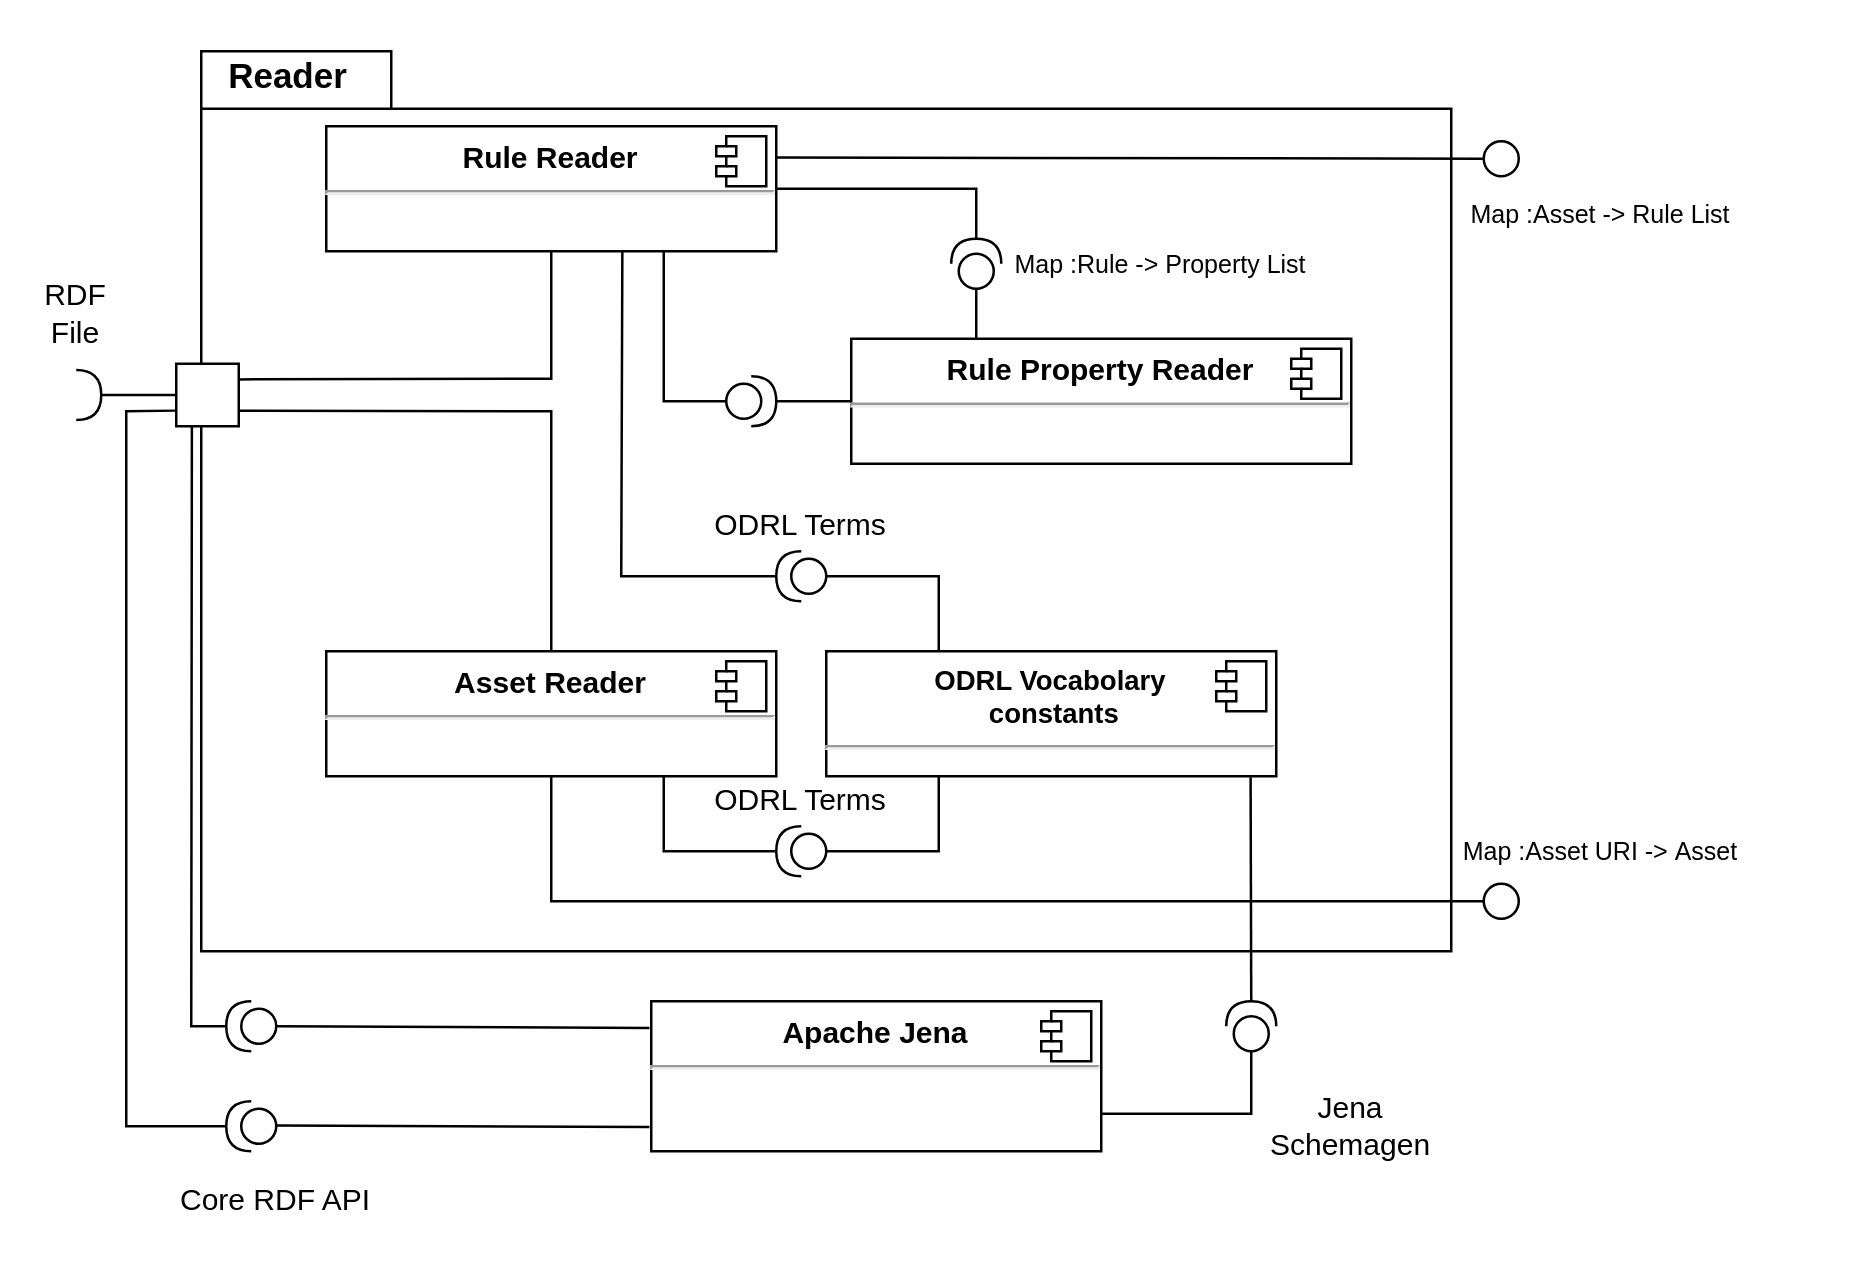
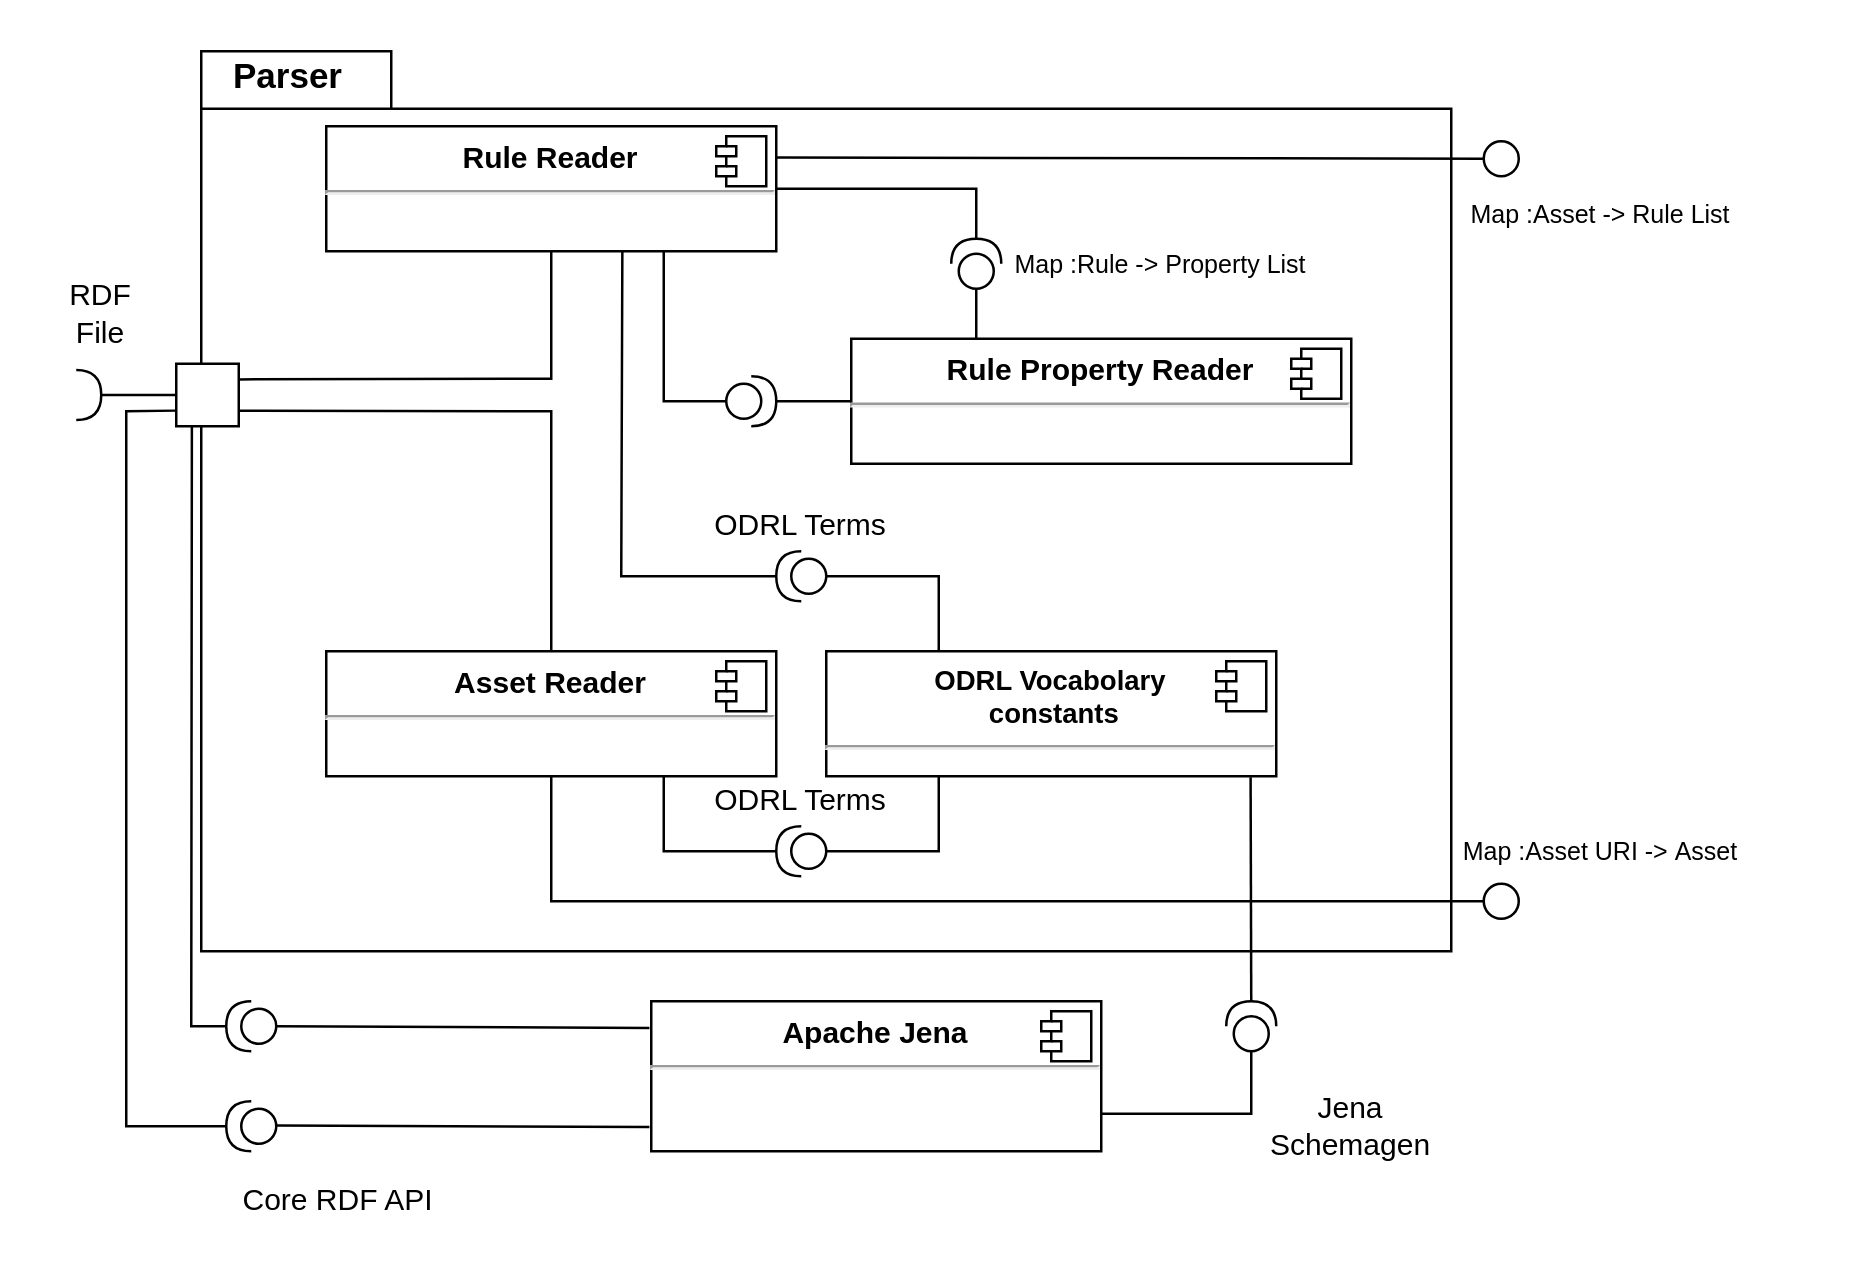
  <mxCell id="0" />
  <mxCell id="1" parent="0" />
  <mxCell id="2" value="" style="shape=folder;fontStyle=1;spacingTop=10;tabWidth=76;tabHeight=23;tabPosition=left;html=1;rounded=0;shadow=0;comic=0;labelBackgroundColor=none;strokeWidth=1;fillColor=none;fontFamily=Verdana;fontSize=10;align=center;" parent="1" vertex="1"><mxGeometry x="80" y="20" width="500" height="360" as="geometry" /></mxCell>
  <mxCell id="3" value="&lt;p style=&quot;margin: 0px ; margin-top: 6px ; text-align: center&quot;&gt;&lt;b&gt;Rule Reader&lt;/b&gt;&lt;/p&gt;&lt;hr&gt;&lt;p style=&quot;margin: 0px ; margin-left: 8px&quot;&gt;&lt;br&gt;&lt;/p&gt;" style="align=left;overflow=fill;html=1;dropTarget=0;" vertex="1" parent="1"><mxGeometry x="130" y="50" width="180" height="50" as="geometry" /></mxCell>
  <mxCell id="4" value="" style="shape=component;jettyWidth=8;jettyHeight=4;" vertex="1" parent="3"><mxGeometry x="1" width="20" height="20" relative="1" as="geometry"><mxPoint x="-24" y="4" as="offset" /></mxGeometry></mxCell>
  <mxCell id="5" value="" style="whiteSpace=wrap;html=1;aspect=fixed;" vertex="1" parent="1"><mxGeometry x="70" y="145" width="25" height="25" as="geometry" /></mxCell>
  <mxCell id="6" value="" style="endArrow=none;html=1;strokeColor=#000000;rounded=0;exitX=1;exitY=0.25;exitDx=0;exitDy=0;" edge="1" parent="1" source="5" target="3"><mxGeometry width="50" height="50" relative="1" as="geometry"><mxPoint x="180" y="160" as="sourcePoint" /><mxPoint x="230" y="180" as="targetPoint" /><Array as="points"><mxPoint x="220" y="151" /></Array></mxGeometry></mxCell>
  <mxCell id="7" value="&lt;p style=&quot;margin: 0px ; margin-top: 6px ; text-align: center&quot;&gt;&lt;b&gt;Asset Reader&lt;/b&gt;&lt;/p&gt;&lt;hr&gt;&lt;p style=&quot;margin: 0px ; margin-left: 8px&quot;&gt;&lt;br&gt;&lt;/p&gt;" style="align=left;overflow=fill;html=1;dropTarget=0;" vertex="1" parent="1"><mxGeometry x="130" y="260" width="180" height="50" as="geometry" /></mxCell>
  <mxCell id="8" value="" style="shape=component;jettyWidth=8;jettyHeight=4;" vertex="1" parent="7"><mxGeometry x="1" width="20" height="20" relative="1" as="geometry"><mxPoint x="-24" y="4" as="offset" /></mxGeometry></mxCell>
  <mxCell id="9" value="" style="endArrow=none;html=1;strokeColor=#000000;rounded=0;exitX=1;exitY=0.75;exitDx=0;exitDy=0;" edge="1" parent="1" source="5" target="7"><mxGeometry width="50" height="50" relative="1" as="geometry"><mxPoint x="160" y="220" as="sourcePoint" /><mxPoint x="230" y="110" as="targetPoint" /><Array as="points"><mxPoint x="220" y="164" /></Array></mxGeometry></mxCell>
  <mxCell id="10" value="&lt;p style=&quot;margin: 0px ; margin-top: 6px ; text-align: center&quot;&gt;&lt;b&gt;Rule Property Reader&lt;/b&gt;&lt;/p&gt;&lt;hr&gt;&lt;p style=&quot;margin: 0px ; margin-left: 8px&quot;&gt;&lt;br&gt;&lt;/p&gt;" style="align=left;overflow=fill;html=1;dropTarget=0;" vertex="1" parent="1"><mxGeometry x="340" y="135" width="200" height="50" as="geometry" /></mxCell>
  <mxCell id="11" value="" style="shape=component;jettyWidth=8;jettyHeight=4;" vertex="1" parent="10"><mxGeometry x="1" width="20" height="20" relative="1" as="geometry"><mxPoint x="-24" y="4" as="offset" /></mxGeometry></mxCell>
- <mxCell id="12" value="RDF File" style="text;html=1;strokeColor=none;fillColor=none;align=center;verticalAlign=middle;whiteSpace=wrap;rounded=0;" vertex="1" parent="1"><mxGeometry x="10" y="115" width="40" height="20" as="geometry" /></mxCell>
+ <mxCell id="12" value="RDF File" style="text;html=1;strokeColor=none;fillColor=none;align=center;verticalAlign=middle;whiteSpace=wrap;rounded=0;" vertex="1" parent="1"><mxGeometry y="115" width="40" height="20" as="geometry" x="20" /></mxCell>
  <mxCell id="13" value="" style="shape=requiredInterface;html=1;verticalLabelPosition=bottom;" vertex="1" parent="1"><mxGeometry x="30" y="147.5" width="10" height="20" as="geometry" /></mxCell>
  <mxCell id="14" value="" style="endArrow=none;html=1;strokeColor=#000000;entryX=0;entryY=0.5;entryDx=0;entryDy=0;exitX=1;exitY=0.5;exitDx=0;exitDy=0;exitPerimeter=0;" edge="1" parent="1" source="13" target="5"><mxGeometry width="50" height="50" relative="1" as="geometry"><mxPoint x="40" y="270" as="sourcePoint" /><mxPoint x="90" y="220" as="targetPoint" /></mxGeometry></mxCell>
  <mxCell id="15" value="" style="endArrow=none;html=1;strokeColor=#000000;entryX=0.75;entryY=1;entryDx=0;entryDy=0;exitX=0;exitY=0.5;exitDx=0;exitDy=0;exitPerimeter=0;rounded=0;" edge="1" parent="1" source="16" target="3"><mxGeometry width="50" height="50" relative="1" as="geometry"><mxPoint x="260" y="140" as="sourcePoint" /><mxPoint x="310" y="90" as="targetPoint" /><Array as="points"><mxPoint x="265" y="160" /></Array></mxGeometry></mxCell>
  <mxCell id="16" value="" style="shape=providedRequiredInterface;html=1;verticalLabelPosition=bottom;" vertex="1" parent="1"><mxGeometry x="290" y="150" width="20" height="20" as="geometry" /></mxCell>
  <mxCell id="17" value="" style="endArrow=none;html=1;strokeColor=#000000;entryX=0;entryY=0.5;entryDx=0;entryDy=0;exitX=1;exitY=0.5;exitDx=0;exitDy=0;exitPerimeter=0;rounded=0;" edge="1" parent="1" source="16" target="10"><mxGeometry width="50" height="50" relative="1" as="geometry"><mxPoint x="300" y="170" as="sourcePoint" /><mxPoint x="275" y="110" as="targetPoint" /><Array as="points" /></mxGeometry></mxCell>
  <mxCell id="18" value="" style="shape=providedRequiredInterface;html=1;verticalLabelPosition=bottom;rotation=-90;" vertex="1" parent="1"><mxGeometry x="380" y="95" width="20" height="20" as="geometry" /></mxCell>
  <mxCell id="19" value="" style="endArrow=none;html=1;strokeColor=#000000;entryX=0;entryY=0.5;entryDx=0;entryDy=0;entryPerimeter=0;exitX=0.25;exitY=0;exitDx=0;exitDy=0;" edge="1" parent="1" source="10" target="18"><mxGeometry width="50" height="50" relative="1" as="geometry"><mxPoint x="374" y="140" as="sourcePoint" /><mxPoint x="410" y="240" as="targetPoint" /></mxGeometry></mxCell>
  <mxCell id="20" value="" style="endArrow=none;html=1;strokeColor=#000000;entryX=1;entryY=0.5;entryDx=0;entryDy=0;exitX=1;exitY=0.5;exitDx=0;exitDy=0;exitPerimeter=0;rounded=0;" edge="1" parent="1" source="18" target="3"><mxGeometry width="50" height="50" relative="1" as="geometry"><mxPoint x="310" y="180" as="sourcePoint" /><mxPoint x="285" y="120" as="targetPoint" /><Array as="points"><mxPoint x="390" y="75" /></Array></mxGeometry></mxCell>
  <mxCell id="21" value="&lt;font style=&quot;font-size: 10px&quot;&gt;Map :Rule -&amp;gt; Property List&lt;/font&gt;" style="text;html=1;strokeColor=none;fillColor=none;align=center;verticalAlign=middle;whiteSpace=wrap;rounded=0;" vertex="1" parent="1"><mxGeometry x="384" y="95" width="160" height="20" as="geometry" /></mxCell>
  <mxCell id="22" value="&lt;p style=&quot;margin: 6px 0px 0px ; text-align: center ; font-size: 11px&quot;&gt;&lt;b&gt;&lt;font style=&quot;font-size: 11px&quot;&gt;ODRL Vocabolary&lt;br&gt;&amp;nbsp;constants&lt;/font&gt;&lt;/b&gt;&lt;/p&gt;&lt;hr style=&quot;font-size: 11px&quot;&gt;&lt;p style=&quot;margin: 0px 0px 0px 8px ; font-size: 11px&quot;&gt;&lt;br&gt;&lt;/p&gt;" style="align=left;overflow=fill;html=1;dropTarget=0;" vertex="1" parent="1"><mxGeometry x="330" y="260" width="180" height="50" as="geometry" /></mxCell>
  <mxCell id="23" value="" style="shape=component;jettyWidth=8;jettyHeight=4;" vertex="1" parent="22"><mxGeometry x="1" width="20" height="20" relative="1" as="geometry"><mxPoint x="-24" y="4" as="offset" /></mxGeometry></mxCell>
  <mxCell id="24" value="ODRL Terms" style="text;html=1;strokeColor=none;fillColor=none;align=center;verticalAlign=middle;whiteSpace=wrap;rounded=0;" vertex="1" parent="1"><mxGeometry x="280" y="310" width="80" height="20" as="geometry" /></mxCell>
  <mxCell id="25" value="" style="endArrow=none;html=1;strokeColor=#000000;entryX=0.25;entryY=1;entryDx=0;entryDy=0;exitX=0;exitY=0.5;exitDx=0;exitDy=0;exitPerimeter=0;rounded=0;" edge="1" parent="1" source="26" target="22"><mxGeometry width="50" height="50" relative="1" as="geometry"><mxPoint x="320" y="380" as="sourcePoint" /><mxPoint x="370" y="330" as="targetPoint" /><Array as="points"><mxPoint x="375" y="340" /></Array></mxGeometry></mxCell>
  <mxCell id="26" value="" style="shape=providedRequiredInterface;html=1;verticalLabelPosition=bottom;rotation=-180;" vertex="1" parent="1"><mxGeometry x="310" y="330" width="20" height="20" as="geometry" /></mxCell>
  <mxCell id="27" value="" style="endArrow=none;html=1;strokeColor=#000000;entryX=0.75;entryY=1;entryDx=0;entryDy=0;exitX=1;exitY=0.5;exitDx=0;exitDy=0;exitPerimeter=0;rounded=0;" edge="1" parent="1" source="26" target="7"><mxGeometry width="50" height="50" relative="1" as="geometry"><mxPoint x="340" y="350" as="sourcePoint" /><mxPoint x="395" y="320" as="targetPoint" /><Array as="points"><mxPoint x="265" y="340" /></Array></mxGeometry></mxCell>
  <mxCell id="28" value="" style="shape=providedRequiredInterface;html=1;verticalLabelPosition=bottom;rotation=-180;" vertex="1" parent="1"><mxGeometry x="310" y="220" width="20" height="20" as="geometry" /></mxCell>
  <mxCell id="29" value="" style="endArrow=none;html=1;strokeColor=#000000;entryX=0.25;entryY=0;entryDx=0;entryDy=0;exitX=0;exitY=0.5;exitDx=0;exitDy=0;exitPerimeter=0;rounded=0;" edge="1" parent="1" source="28" target="22"><mxGeometry width="50" height="50" relative="1" as="geometry"><mxPoint x="340" y="350" as="sourcePoint" /><mxPoint x="395" y="320" as="targetPoint" /><Array as="points"><mxPoint x="375" y="230" /></Array></mxGeometry></mxCell>
  <mxCell id="30" value="ODRL Terms" style="text;html=1;strokeColor=none;fillColor=none;align=center;verticalAlign=middle;whiteSpace=wrap;rounded=0;" vertex="1" parent="1"><mxGeometry x="280" y="200" width="80" height="20" as="geometry" /></mxCell>
  <mxCell id="31" value="" style="endArrow=none;html=1;strokeColor=#000000;entryX=1;entryY=0.5;entryDx=0;entryDy=0;entryPerimeter=0;exitX=0.658;exitY=0.997;exitDx=0;exitDy=0;exitPerimeter=0;rounded=0;" edge="1" parent="1" source="3" target="28"><mxGeometry width="50" height="50" relative="1" as="geometry"><mxPoint x="240" y="240" as="sourcePoint" /><mxPoint x="290" y="190" as="targetPoint" /><Array as="points"><mxPoint x="248" y="230" /></Array></mxGeometry></mxCell>
- <mxCell id="32" value="&lt;b&gt;&lt;font style=&quot;font-size: 14px&quot;&gt;Reader&lt;/font&gt;&lt;/b&gt;" style="text;html=1;strokeColor=none;fillColor=none;align=center;verticalAlign=middle;whiteSpace=wrap;rounded=0;" vertex="1" parent="1"><mxGeometry x="80" y="20" width="70" height="20" as="geometry" /></mxCell>
+ <mxCell id="32" value="&lt;b&gt;&lt;font style=&quot;font-size: 14px&quot;&gt;Parser&lt;/font&gt;&lt;/b&gt;" style="text;html=1;strokeColor=none;fillColor=none;align=center;verticalAlign=middle;whiteSpace=wrap;rounded=0;" vertex="1" parent="1"><mxGeometry x="80" y="20" width="70" height="20" as="geometry" /></mxCell>
  <mxCell id="33" value="&lt;p style=&quot;margin: 0px ; margin-top: 6px ; text-align: center&quot;&gt;&lt;b&gt;Apache Jena&lt;/b&gt;&lt;/p&gt;&lt;hr&gt;&lt;p style=&quot;margin: 0px ; margin-left: 8px&quot;&gt;&lt;br&gt;&lt;/p&gt;" style="align=left;overflow=fill;html=1;dropTarget=0;" vertex="1" parent="1"><mxGeometry x="260" y="400" width="180" height="60" as="geometry" /></mxCell>
  <mxCell id="34" value="" style="shape=component;jettyWidth=8;jettyHeight=4;" vertex="1" parent="33"><mxGeometry x="1" width="20" height="20" relative="1" as="geometry"><mxPoint x="-24" y="4" as="offset" /></mxGeometry></mxCell>
  <mxCell id="35" value="" style="endArrow=none;html=1;strokeColor=#000000;entryX=0;entryY=0.75;entryDx=0;entryDy=0;exitX=1;exitY=0.5;exitDx=0;exitDy=0;exitPerimeter=0;rounded=0;" edge="1" parent="1" source="39" target="5"><mxGeometry width="50" height="50" relative="1" as="geometry"><mxPoint x="85" y="450" as="sourcePoint" /><mxPoint x="90" y="280" as="targetPoint" /><Array as="points"><mxPoint x="50" y="450" /><mxPoint x="50" y="164" /></Array></mxGeometry></mxCell>
  <mxCell id="36" value="" style="endArrow=none;html=1;strokeColor=#000000;exitX=1;exitY=0.5;exitDx=0;exitDy=0;exitPerimeter=0;entryX=0.25;entryY=1;entryDx=0;entryDy=0;rounded=0;" edge="1" parent="1" source="38" target="5"><mxGeometry width="50" height="50" relative="1" as="geometry"><mxPoint x="85" y="410" as="sourcePoint" /><mxPoint x="70" y="170" as="targetPoint" /><Array as="points"><mxPoint x="76" y="410" /></Array></mxGeometry></mxCell>
- <mxCell id="37" value="Core RDF API" style="text;html=1;strokeColor=none;fillColor=none;align=center;verticalAlign=middle;whiteSpace=wrap;rounded=0;" vertex="1" parent="1"><mxGeometry x="70" y="470" width="80" height="20" as="geometry" /></mxCell>
+ <mxCell id="37" value="Core RDF API" style="text;html=1;strokeColor=none;fillColor=none;align=center;verticalAlign=middle;whiteSpace=wrap;rounded=0;" vertex="1" parent="1"><mxGeometry x="95" y="470" width="80" height="20" as="geometry" /></mxCell>
  <mxCell id="38" value="" style="shape=providedRequiredInterface;html=1;verticalLabelPosition=bottom;rotation=-180;" vertex="1" parent="1"><mxGeometry x="90" y="400" width="20" height="20" as="geometry" /></mxCell>
  <mxCell id="39" value="" style="shape=providedRequiredInterface;html=1;verticalLabelPosition=bottom;rotation=-180;" vertex="1" parent="1"><mxGeometry x="90" y="440" width="20" height="20" as="geometry" /></mxCell>
  <mxCell id="40" value="" style="endArrow=none;html=1;strokeColor=#000000;entryX=-0.004;entryY=0.178;entryDx=0;entryDy=0;exitX=0;exitY=0.5;exitDx=0;exitDy=0;exitPerimeter=0;entryPerimeter=0;" edge="1" parent="1" source="38" target="33"><mxGeometry width="50" height="50" relative="1" as="geometry"><mxPoint x="120" y="460" as="sourcePoint" /><mxPoint x="170" y="410" as="targetPoint" /></mxGeometry></mxCell>
  <mxCell id="41" value="" style="endArrow=none;html=1;strokeColor=#000000;entryX=-0.004;entryY=0.178;entryDx=0;entryDy=0;exitX=0;exitY=0.5;exitDx=0;exitDy=0;exitPerimeter=0;entryPerimeter=0;" edge="1" parent="1"><mxGeometry width="50" height="50" relative="1" as="geometry"><mxPoint x="110" y="449.66" as="sourcePoint" /><mxPoint x="259.28" y="450.34" as="targetPoint" /></mxGeometry></mxCell>
  <mxCell id="42" value="" style="shape=providedRequiredInterface;html=1;verticalLabelPosition=bottom;rotation=-90;" vertex="1" parent="1"><mxGeometry x="490" y="400" width="20" height="20" as="geometry" /></mxCell>
  <mxCell id="43" value="" style="endArrow=none;html=1;strokeColor=#000000;exitX=1;exitY=0.5;exitDx=0;exitDy=0;exitPerimeter=0;entryX=0.943;entryY=1.008;entryDx=0;entryDy=0;entryPerimeter=0;" edge="1" parent="1" source="42" target="22"><mxGeometry width="50" height="50" relative="1" as="geometry"><mxPoint x="460" y="520" as="sourcePoint" /><mxPoint x="498" y="309" as="targetPoint" /></mxGeometry></mxCell>
  <mxCell id="44" value="" style="endArrow=none;html=1;strokeColor=#000000;entryX=0;entryY=0.5;entryDx=0;entryDy=0;entryPerimeter=0;exitX=1;exitY=0.75;exitDx=0;exitDy=0;rounded=0;" edge="1" parent="1" source="33" target="42"><mxGeometry width="50" height="50" relative="1" as="geometry"><mxPoint x="470" y="480" as="sourcePoint" /><mxPoint x="520" y="430" as="targetPoint" /><Array as="points"><mxPoint x="500" y="445" /></Array></mxGeometry></mxCell>
  <mxCell id="45" value="Jena Schemagen" style="text;html=1;strokeColor=none;fillColor=none;align=center;verticalAlign=middle;whiteSpace=wrap;rounded=0;" vertex="1" parent="1"><mxGeometry x="520" y="440" width="40" height="20" as="geometry" /></mxCell>
  <mxCell id="46" value="" style="endArrow=oval;html=1;strokeColor=#000000;exitX=1;exitY=0.25;exitDx=0;exitDy=0;endFill=0;endSize=14;" edge="1" parent="1" source="3"><mxGeometry width="50" height="50" relative="1" as="geometry"><mxPoint x="320" y="100" as="sourcePoint" /><mxPoint x="600" y="63" as="targetPoint" /></mxGeometry></mxCell>
  <mxCell id="47" value="&lt;font style=&quot;font-size: 10px&quot;&gt;Map :Asset -&amp;gt; Rule List&lt;/font&gt;" style="text;html=1;strokeColor=none;fillColor=none;align=center;verticalAlign=middle;whiteSpace=wrap;rounded=0;" vertex="1" parent="1"><mxGeometry x="560" y="75" width="160" height="20" as="geometry" /></mxCell>
  <mxCell id="48" value="" style="endArrow=oval;html=1;strokeColor=#000000;exitX=0.5;exitY=1;exitDx=0;exitDy=0;endFill=0;endSize=14;rounded=0;" edge="1" parent="1" source="7"><mxGeometry width="50" height="50" relative="1" as="geometry"><mxPoint x="320" y="72.5" as="sourcePoint" /><mxPoint x="600" y="360" as="targetPoint" /><Array as="points"><mxPoint x="220" y="360" /></Array></mxGeometry></mxCell>
  <mxCell id="49" value="&lt;font style=&quot;font-size: 10px&quot;&gt;Map :Asset URI -&amp;gt;&amp;nbsp;Asset&lt;/font&gt;" style="text;html=1;strokeColor=none;fillColor=none;align=center;verticalAlign=middle;whiteSpace=wrap;rounded=0;" vertex="1" parent="1"><mxGeometry x="560" y="330" width="160" height="20" as="geometry" /></mxCell>
